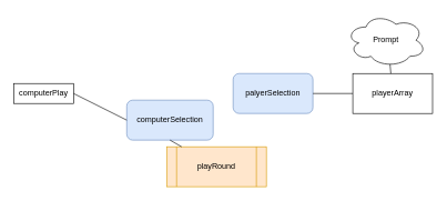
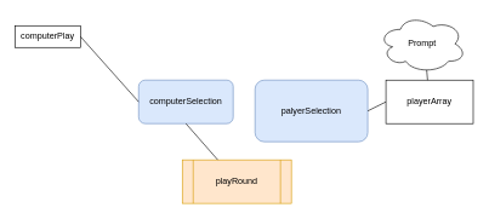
  <mxCell id="0" />
  <mxCell id="1" parent="0" />
- <mxCell id="2" value="computerPlay" style="rounded=0;whiteSpace=wrap;html=1;" vertex="1" parent="1"><mxGeometry x="20" y="125" width="90" height="30" as="geometry" /></mxCell>
- <mxCell id="3" value="computerSelection" style="rounded=1;whiteSpace=wrap;html=1;fillColor=#dae8fc;strokeColor=#6c8ebf;" vertex="1" parent="1"><mxGeometry x="190" y="150" width="130" height="60" as="geometry" /></mxCell>
+ <mxCell id="2" value="computerPlay" style="rounded=0;whiteSpace=wrap;html=1;" vertex="1" parent="1"><mxGeometry x="20" y="35" width="90" height="30" as="geometry" /></mxCell>
+ <mxCell id="3" value="computerSelection" style="rounded=1;whiteSpace=wrap;html=1;fillColor=#dae8fc;strokeColor=#6c8ebf;" vertex="1" parent="1"><mxGeometry x="190" y="110" width="130" height="60" as="geometry" /></mxCell>
  <mxCell id="4" value="" style="endArrow=none;html=1;rounded=0;entryX=0;entryY=0.5;entryDx=0;entryDy=0;exitX=1;exitY=0.5;exitDx=0;exitDy=0;" edge="1" parent="1" source="2" target="3"><mxGeometry width="50" height="50" relative="1" as="geometry"><mxPoint x="250" y="350" as="sourcePoint" /><mxPoint x="300" y="300" as="targetPoint" /><Array as="points" /></mxGeometry></mxCell>
- <mxCell id="5" value="palyerSelection" style="rounded=1;whiteSpace=wrap;html=1;fillColor=#dae8fc;strokeColor=#6c8ebf;" vertex="1" parent="1"><mxGeometry x="350" y="110" width="120" height="60" as="geometry" /></mxCell>
+ <mxCell id="5" value="palyerSelection" style="rounded=1;whiteSpace=wrap;html=1;fillColor=#dae8fc;strokeColor=#6c8ebf;" vertex="1" parent="1"><mxGeometry x="350" y="110" width="155" height="85" as="geometry" /></mxCell>
  <mxCell id="6" value="playRound" style="shape=process;whiteSpace=wrap;html=1;backgroundOutline=1;fillColor=#ffe6cc;strokeColor=#d79b00;" vertex="1" parent="1"><mxGeometry x="250" y="220" width="150" height="60" as="geometry" /></mxCell>
  <mxCell id="7" value="" style="endArrow=none;html=1;rounded=0;entryX=0.5;entryY=1;entryDx=0;entryDy=0;" edge="1" parent="1" source="6" target="3"><mxGeometry width="50" height="50" relative="1" as="geometry"><mxPoint x="250" y="350" as="sourcePoint" /><mxPoint x="300" y="300" as="targetPoint" /></mxGeometry></mxCell>
  <mxCell id="8" value="" style="endArrow=none;html=1;rounded=0;exitX=1;exitY=0.5;exitDx=0;exitDy=0;" edge="1" parent="1" source="5"><mxGeometry width="50" height="50" relative="1" as="geometry"><mxPoint x="250" y="230" as="sourcePoint" /><mxPoint x="530" y="140" as="targetPoint" /></mxGeometry></mxCell>
  <mxCell id="9" value="playerArray" style="rounded=0;whiteSpace=wrap;html=1;" vertex="1" parent="1"><mxGeometry x="530" y="110" width="120" height="60" as="geometry" /></mxCell>
  <mxCell id="10" value="Prompt" style="ellipse;shape=cloud;whiteSpace=wrap;html=1;" vertex="1" parent="1"><mxGeometry x="520" y="20" width="120" height="80" as="geometry" /></mxCell>
  <mxCell id="11" value="" style="endArrow=none;html=1;rounded=0;entryX=0.55;entryY=0.95;entryDx=0;entryDy=0;entryPerimeter=0;" edge="1" parent="1" source="9" target="10"><mxGeometry width="50" height="50" relative="1" as="geometry"><mxPoint x="250" y="230" as="sourcePoint" /><mxPoint x="300" y="180" as="targetPoint" /></mxGeometry></mxCell>
